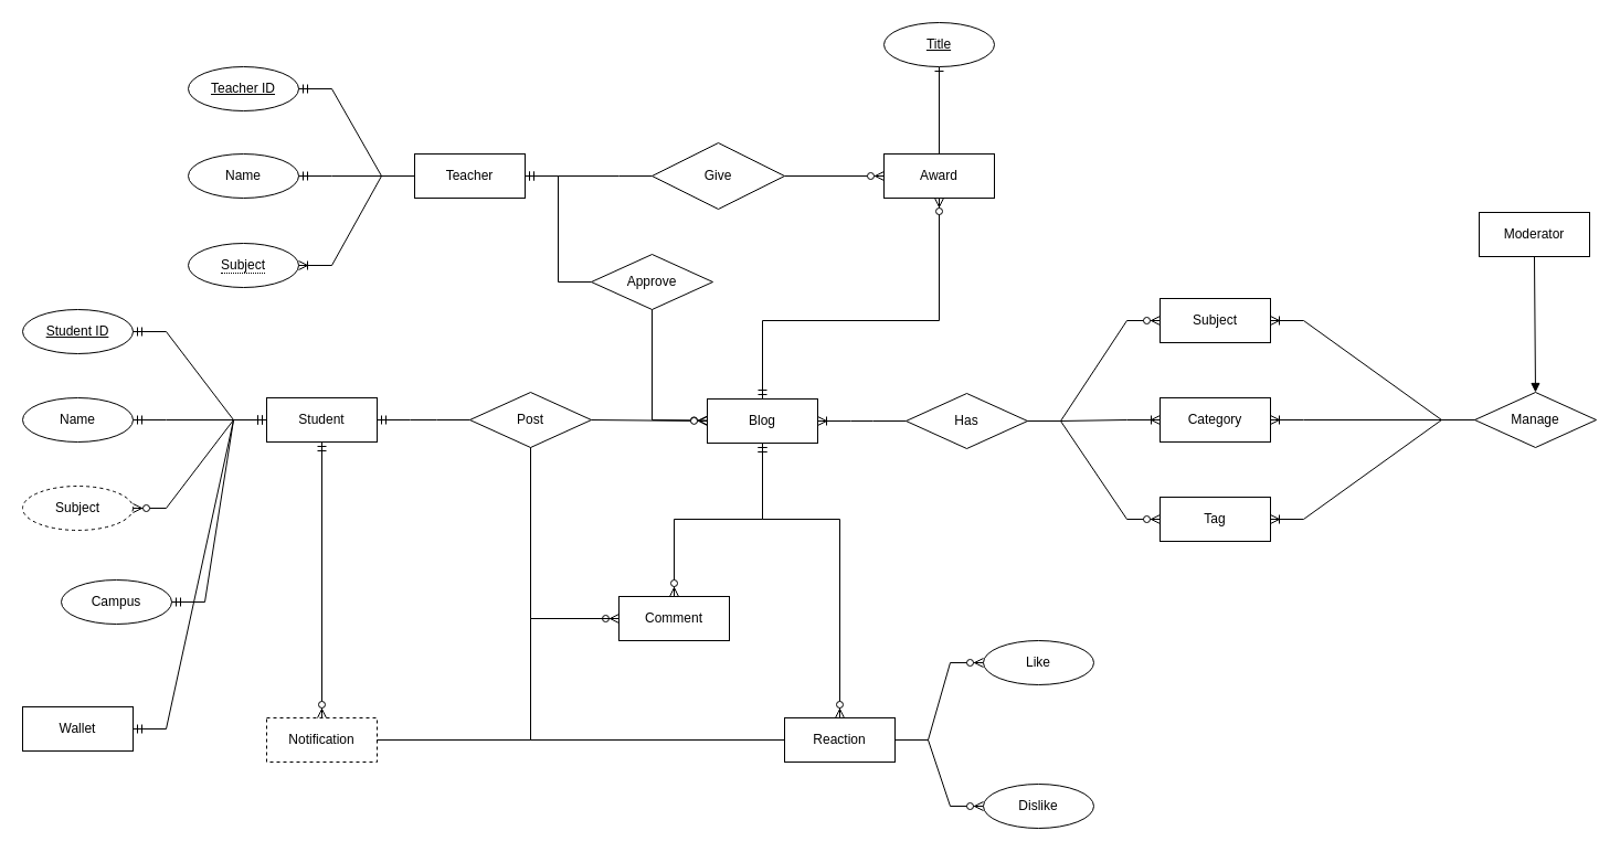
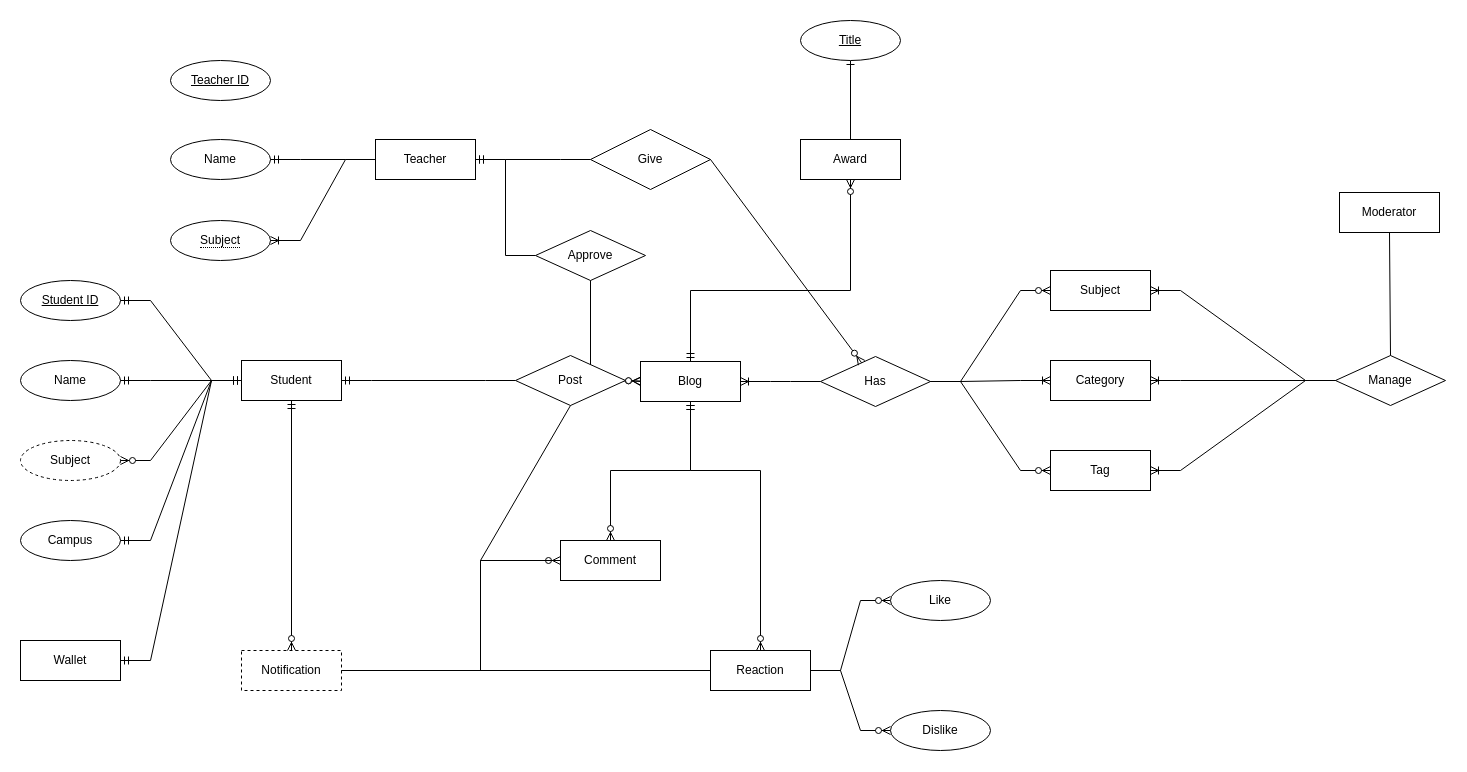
  <mxCell id="0" />
  <mxCell id="1" parent="0" />
  <mxCell id="2" value="Student" style="whiteSpace=wrap;html=1;align=center;" vertex="1" parent="1"><mxGeometry x="241" y="360" width="100" height="40" as="geometry" /></mxCell>
  <mxCell id="3" value="Teacher" style="whiteSpace=wrap;html=1;align=center;" vertex="1" parent="1"><mxGeometry x="375" y="139" width="100" height="40" as="geometry" /></mxCell>
  <mxCell id="4" value="Moderator" style="whiteSpace=wrap;html=1;align=center;" vertex="1" parent="1"><mxGeometry x="1339" y="192" width="100" height="40" as="geometry" /></mxCell>
  <mxCell id="5" value="Blog" style="whiteSpace=wrap;html=1;align=center;" vertex="1" parent="1"><mxGeometry x="640" y="361" width="100" height="40" as="geometry" /></mxCell>
  <mxCell id="6" value="Approve" style="shape=rhombus;perimeter=rhombusPerimeter;whiteSpace=wrap;html=1;align=center;" vertex="1" parent="1"><mxGeometry x="535" y="230" width="110" height="50" as="geometry" /></mxCell>
  <mxCell id="7" value="Student ID" style="ellipse;whiteSpace=wrap;html=1;align=center;fontStyle=4;" vertex="1" parent="1"><mxGeometry x="20" y="280" width="100" height="40" as="geometry" /></mxCell>
  <mxCell id="8" value="Name" style="ellipse;whiteSpace=wrap;html=1;align=center;" vertex="1" parent="1"><mxGeometry x="20" y="360" width="100" height="40" as="geometry" /></mxCell>
  <mxCell id="9" value="" style="edgeStyle=entityRelationEdgeStyle;fontSize=12;html=1;endArrow=ERmandOne;rounded=0;entryX=1;entryY=0.5;entryDx=0;entryDy=0;exitX=0;exitY=0.5;exitDx=0;exitDy=0;" edge="1" parent="1" source="6" target="3"><mxGeometry width="100" height="100" relative="1" as="geometry"><mxPoint x="555" as="sourcePoint" y="170" /><mxPoint x="635" y="34" as="targetPoint" /></mxGeometry></mxCell>
  <mxCell id="10" value="" style="fontSize=12;html=1;endArrow=ERzeroToMany;endFill=1;rounded=0;exitX=0.5;exitY=1;exitDx=0;exitDy=0;" edge="1" parent="1" source="6" target="5"><mxGeometry width="100" height="100" relative="1" as="geometry"><mxPoint x="620" y="180" as="sourcePoint" /><mxPoint x="550" y="470" as="targetPoint" /><Array as="points"><mxPoint x="590" y="380" /></Array></mxGeometry></mxCell>
  <mxCell id="11" value="Teacher ID" style="ellipse;whiteSpace=wrap;html=1;align=center;fontStyle=4;" vertex="1" parent="1"><mxGeometry x="170" y="60" width="100" height="40" as="geometry" /></mxCell>
  <mxCell id="12" value="Name" style="ellipse;whiteSpace=wrap;html=1;align=center;" vertex="1" parent="1"><mxGeometry x="170" y="139" width="100" height="40" as="geometry" /></mxCell>
  <mxCell id="13" value="Subject" style="ellipse;whiteSpace=wrap;html=1;align=center;dashed=1;" vertex="1" parent="1"><mxGeometry x="20" y="440" width="100" height="40" as="geometry" /></mxCell>
  <mxCell id="14" value="&lt;span style=&quot;border-bottom: 1px dotted&quot;&gt;Subject&lt;/span&gt;" style="ellipse;whiteSpace=wrap;html=1;align=center;" vertex="1" parent="1"><mxGeometry x="170" y="220" width="100" height="40" as="geometry" /></mxCell>
- <mxCell id="15" value="Post" style="shape=rhombus;perimeter=rhombusPerimeter;whiteSpace=wrap;html=1;align=center;" vertex="1" parent="1"><mxGeometry x="425" y="355" width="110" height="50" as="geometry" /></mxCell>
+ <mxCell id="15" value="Post" style="shape=rhombus;perimeter=rhombusPerimeter;whiteSpace=wrap;html=1;align=center;" vertex="1" parent="1"><mxGeometry x="515" y="355" width="110" height="50" as="geometry" /></mxCell>
  <mxCell id="16" value="" style="edgeStyle=entityRelationEdgeStyle;fontSize=12;html=1;endArrow=ERmandOne;rounded=0;entryX=1;entryY=0.5;entryDx=0;entryDy=0;exitX=0;exitY=0.5;exitDx=0;exitDy=0;" edge="1" parent="1" source="15" target="2"><mxGeometry width="100" height="100" relative="1" as="geometry"><mxPoint x="540" y="440" as="sourcePoint" /><mxPoint x="410" y="485" as="targetPoint" /></mxGeometry></mxCell>
  <mxCell id="17" value="" style="fontSize=12;html=1;endArrow=ERzeroToMany;endFill=1;rounded=0;exitX=1;exitY=0.5;exitDx=0;exitDy=0;entryX=0;entryY=0.5;entryDx=0;entryDy=0;" edge="1" parent="1" source="15" target="5"><mxGeometry width="100" height="100" relative="1" as="geometry"><mxPoint x="675" y="549" as="sourcePoint" /><mxPoint x="675" y="410" as="targetPoint" /></mxGeometry></mxCell>
  <mxCell id="18" value="Has" style="shape=rhombus;perimeter=rhombusPerimeter;whiteSpace=wrap;html=1;align=center;" vertex="1" parent="1"><mxGeometry x="820" y="356" width="110" height="50" as="geometry" /></mxCell>
  <mxCell id="19" value="" style="edgeStyle=entityRelationEdgeStyle;fontSize=12;html=1;endArrow=ERzeroToMany;endFill=1;rounded=0;exitX=1;exitY=0.5;exitDx=0;exitDy=0;entryX=0;entryY=0.5;entryDx=0;entryDy=0;" edge="1" parent="1" source="18" target="20"><mxGeometry width="100" height="100" relative="1" as="geometry"><mxPoint x="880" y="540" as="sourcePoint" /><mxPoint x="1010" y="290" as="targetPoint" /></mxGeometry></mxCell>
  <mxCell id="20" value="Subject" style="whiteSpace=wrap;html=1;align=center;" vertex="1" parent="1"><mxGeometry x="1050" y="270" width="100" height="40" as="geometry" /></mxCell>
  <mxCell id="21" value="" style="edgeStyle=entityRelationEdgeStyle;fontSize=12;html=1;endArrow=ERoneToMany;rounded=0;exitX=1;exitY=0.5;exitDx=0;exitDy=0;" edge="1" parent="1" source="18" target="22"><mxGeometry width="100" height="100" relative="1" as="geometry"><mxPoint x="880" y="540" as="sourcePoint" /><mxPoint x="1040" y="430" as="targetPoint" /></mxGeometry></mxCell>
  <mxCell id="22" value="Category" style="whiteSpace=wrap;html=1;align=center;" vertex="1" parent="1"><mxGeometry x="1050" y="360" width="100" height="40" as="geometry" /></mxCell>
  <mxCell id="23" value="" style="edgeStyle=entityRelationEdgeStyle;fontSize=12;html=1;endArrow=ERzeroToMany;endFill=1;rounded=0;exitX=1;exitY=0.5;exitDx=0;exitDy=0;" edge="1" parent="1" source="18" target="24"><mxGeometry width="100" height="100" relative="1" as="geometry"><mxPoint x="880" y="540" as="sourcePoint" /><mxPoint x="1050" y="470" as="targetPoint" /></mxGeometry></mxCell>
  <mxCell id="24" value="Tag" style="whiteSpace=wrap;html=1;align=center;" vertex="1" parent="1"><mxGeometry x="1050" y="450" width="100" height="40" as="geometry" /></mxCell>
  <mxCell id="25" value="" style="edgeStyle=entityRelationEdgeStyle;fontSize=12;html=1;endArrow=ERmandOne;rounded=0;entryX=1;entryY=0.5;entryDx=0;entryDy=0;exitX=0;exitY=0.5;exitDx=0;exitDy=0;" edge="1" parent="1" source="26" target="3"><mxGeometry width="100" height="100" relative="1" as="geometry"><mxPoint x="610" as="sourcePoint" y="170" /><mxPoint x="640" y="137.82" as="targetPoint" /></mxGeometry></mxCell>
  <mxCell id="26" value="Give" style="shape=rhombus;perimeter=rhombusPerimeter;whiteSpace=wrap;html=1;align=center;" vertex="1" parent="1"><mxGeometry x="590" y="129" width="120" height="60" as="geometry" /></mxCell>
- <mxCell id="27" value="" style="fontSize=12;html=1;endArrow=ERzeroToMany;endFill=1;rounded=0;exitX=1;exitY=0.5;exitDx=0;exitDy=0;entryX=0;entryY=0.5;entryDx=0;entryDy=0;" edge="1" parent="1" source="26" target="28"><mxGeometry width="100" height="100" relative="1" as="geometry"><mxPoint x="760" y="189" as="sourcePoint" /><mxPoint x="790" y="159" as="targetPoint" /></mxGeometry></mxCell>
+ <mxCell id="27" value="" style="fontSize=12;html=1;endArrow=ERzeroToMany;endFill=1;rounded=0;exitX=1;exitY=0.5;exitDx=0;exitDy=0;" edge="1" parent="1" source="26" target="18"><mxGeometry width="100" height="100" relative="1" as="geometry"><mxPoint x="760" y="189" as="sourcePoint" /><mxPoint x="790" y="159" as="targetPoint" /></mxGeometry></mxCell>
  <mxCell id="28" value="Award" style="whiteSpace=wrap;html=1;align=center;" vertex="1" parent="1"><mxGeometry x="800" y="139" width="100" height="40" as="geometry" /></mxCell>
  <mxCell id="29" value="" style="fontSize=12;html=1;endArrow=ERzeroToMany;startArrow=ERmandOne;rounded=0;exitX=0.5;exitY=0;exitDx=0;exitDy=0;entryX=0.5;entryY=1;entryDx=0;entryDy=0;" edge="1" parent="1" source="5"><mxGeometry width="100" height="100" relative="1" as="geometry"><mxPoint x="687" y="360" as="sourcePoint" /><mxPoint x="850" y="179" as="targetPoint" /><Array as="points"><mxPoint x="690" y="290" /><mxPoint x="850" y="290" /></Array></mxGeometry></mxCell>
  <mxCell id="30" value="" style="edgeStyle=entityRelationEdgeStyle;fontSize=12;html=1;endArrow=ERmandOne;rounded=0;exitX=0;exitY=0.5;exitDx=0;exitDy=0;entryX=1;entryY=0.5;entryDx=0;entryDy=0;" edge="1" parent="1" source="2" target="7"><mxGeometry width="100" height="100" relative="1" as="geometry"><mxPoint x="210" y="310" as="sourcePoint" /><mxPoint x="310" y="210" as="targetPoint" /></mxGeometry></mxCell>
  <mxCell id="31" value="" style="edgeStyle=entityRelationEdgeStyle;fontSize=12;html=1;endArrow=ERmandOne;rounded=0;exitX=0;exitY=0.5;exitDx=0;exitDy=0;entryX=1;entryY=0.5;entryDx=0;entryDy=0;" edge="1" parent="1" source="2" target="8"><mxGeometry width="100" height="100" relative="1" as="geometry"><mxPoint x="250" y="390" as="sourcePoint" /><mxPoint x="110" y="310" as="targetPoint" /></mxGeometry></mxCell>
- <mxCell id="32" value="" style="edgeStyle=entityRelationEdgeStyle;fontSize=12;html=1;endArrow=ERmandOne;rounded=0;exitX=0;exitY=0.5;exitDx=0;exitDy=0;entryX=1;entryY=0.5;entryDx=0;entryDy=0;" edge="1" parent="1" source="3" target="11"><mxGeometry width="100" height="100" relative="1" as="geometry"><mxPoint x="250" y="390" as="sourcePoint" /><mxPoint x="150" y="310" as="targetPoint" /></mxGeometry></mxCell>
  <mxCell id="33" value="" style="edgeStyle=entityRelationEdgeStyle;fontSize=12;html=1;endArrow=ERmandOne;rounded=0;exitX=0;exitY=0.5;exitDx=0;exitDy=0;entryX=1;entryY=0.5;entryDx=0;entryDy=0;" edge="1" parent="1" source="3" target="12"><mxGeometry width="100" height="100" relative="1" as="geometry"><mxPoint x="250" y="390" as="sourcePoint" /><mxPoint x="150" y="390" as="targetPoint" /></mxGeometry></mxCell>
  <mxCell id="34" value="" style="edgeStyle=entityRelationEdgeStyle;fontSize=12;html=1;endArrow=ERoneToMany;rounded=0;exitX=0;exitY=0.5;exitDx=0;exitDy=0;entryX=1;entryY=0.5;entryDx=0;entryDy=0;" edge="1" parent="1" source="3" target="14"><mxGeometry width="100" height="100" relative="1" as="geometry"><mxPoint x="210" y="310" as="sourcePoint" /><mxPoint x="310" y="210" as="targetPoint" /></mxGeometry></mxCell>
  <mxCell id="35" value="" style="fontSize=12;html=1;endArrow=ERone;endFill=1;rounded=0;exitX=0.5;exitY=0;exitDx=0;exitDy=0;entryX=0.5;entryY=1;entryDx=0;entryDy=0;" edge="1" parent="1" source="28" target="36"><mxGeometry width="100" height="100" relative="1" as="geometry"><mxPoint x="810" y="310" as="sourcePoint" /><mxPoint x="850" y="60" as="targetPoint" /></mxGeometry></mxCell>
  <mxCell id="36" value="Title" style="ellipse;whiteSpace=wrap;html=1;align=center;fontStyle=4;" vertex="1" parent="1"><mxGeometry x="800" y="20" width="100" height="40" as="geometry" /></mxCell>
  <mxCell id="37" value="" style="fontSize=12;html=1;endArrow=ERzeroToMany;startArrow=ERmandOne;rounded=0;exitX=0.5;exitY=1;exitDx=0;exitDy=0;entryX=0.5;entryY=0;entryDx=0;entryDy=0;" edge="1" parent="1" source="5" target="38"><mxGeometry width="100" height="100" relative="1" as="geometry"><mxPoint x="700" y="371" as="sourcePoint" /><mxPoint x="610" y="520" as="targetPoint" /><Array as="points"><mxPoint x="690" y="470" /><mxPoint x="610" y="470" /></Array></mxGeometry></mxCell>
  <mxCell id="38" value="Comment" style="whiteSpace=wrap;html=1;align=center;" vertex="1" parent="1"><mxGeometry x="560" y="540" width="100" height="40" as="geometry" /></mxCell>
  <mxCell id="39" value="" style="fontSize=12;html=1;endArrow=ERzeroToMany;startArrow=ERmandOne;rounded=0;exitX=0.5;exitY=1;exitDx=0;exitDy=0;" edge="1" parent="1" source="5" target="40"><mxGeometry width="100" height="100" relative="1" as="geometry"><mxPoint x="700" y="411" as="sourcePoint" /><mxPoint x="760" y="540" as="targetPoint" /><Array as="points"><mxPoint x="690" y="470" /><mxPoint x="760" y="470" /></Array></mxGeometry></mxCell>
  <mxCell id="40" value="Reaction" style="whiteSpace=wrap;html=1;align=center;" vertex="1" parent="1"><mxGeometry x="710" y="650" width="100" height="40" as="geometry" /></mxCell>
  <mxCell id="41" value="" style="fontSize=12;html=1;endArrow=ERzeroToMany;endFill=1;rounded=0;exitX=0.5;exitY=1;exitDx=0;exitDy=0;entryX=0;entryY=0.5;entryDx=0;entryDy=0;" edge="1" parent="1" source="15" target="38"><mxGeometry width="100" height="100" relative="1" as="geometry"><mxPoint x="550" y="390" as="sourcePoint" /><mxPoint x="650" y="391" as="targetPoint" /><Array as="points"><mxPoint x="480" y="560" /></Array></mxGeometry></mxCell>
  <mxCell id="42" value="" style="edgeStyle=entityRelationEdgeStyle;fontSize=12;html=1;endArrow=ERzeroToMany;endFill=1;rounded=0;exitX=1;exitY=0.5;exitDx=0;exitDy=0;" edge="1" parent="1" source="40" target="43"><mxGeometry width="100" height="100" relative="1" as="geometry"><mxPoint x="740" y="570" as="sourcePoint" /><mxPoint x="930" y="590" as="targetPoint" /></mxGeometry></mxCell>
  <mxCell id="43" value="Like" style="ellipse;whiteSpace=wrap;html=1;align=center;" vertex="1" parent="1"><mxGeometry x="890" y="580" width="100" height="40" as="geometry" /></mxCell>
  <mxCell id="44" value="" style="edgeStyle=entityRelationEdgeStyle;fontSize=12;html=1;endArrow=ERzeroToMany;endFill=1;rounded=0;exitX=1;exitY=0.5;exitDx=0;exitDy=0;" edge="1" parent="1" source="40" target="45"><mxGeometry width="100" height="100" relative="1" as="geometry"><mxPoint x="820" y="680" as="sourcePoint" /><mxPoint x="900" y="720" as="targetPoint" /></mxGeometry></mxCell>
  <mxCell id="45" value="Dislike" style="ellipse;whiteSpace=wrap;html=1;align=center;" vertex="1" parent="1"><mxGeometry x="890" y="710" width="100" height="40" as="geometry" /></mxCell>
  <mxCell id="46" value="" style="edgeStyle=entityRelationEdgeStyle;fontSize=12;html=1;endArrow=ERzeroToMany;startArrow=ERmandOne;rounded=0;exitX=0;exitY=0.5;exitDx=0;exitDy=0;entryX=1;entryY=0.5;entryDx=0;entryDy=0;" edge="1" parent="1" source="2" target="13"><mxGeometry width="100" height="100" relative="1" as="geometry"><mxPoint x="160" y="570" as="sourcePoint" /><mxPoint x="260" y="470" as="targetPoint" /></mxGeometry></mxCell>
  <mxCell id="47" value="Wallet" style="whiteSpace=wrap;html=1;align=center;" vertex="1" parent="1"><mxGeometry x="20" y="640" width="100" height="40" as="geometry" /></mxCell>
  <mxCell id="48" value="Manage" style="shape=rhombus;perimeter=rhombusPerimeter;whiteSpace=wrap;html=1;align=center;" vertex="1" parent="1"><mxGeometry x="1335" y="355" width="110" height="50" as="geometry" /></mxCell>
  <mxCell id="49" value="" style="edgeStyle=entityRelationEdgeStyle;fontSize=12;html=1;endArrow=ERoneToMany;rounded=0;exitX=0;exitY=0.5;exitDx=0;exitDy=0;entryX=1;entryY=0.5;entryDx=0;entryDy=0;" edge="1" parent="1" source="48" target="20"><mxGeometry width="100" height="100" relative="1" as="geometry"><mxPoint x="1230" y="360" as="sourcePoint" /><mxPoint x="1200" y="430" as="targetPoint" /></mxGeometry></mxCell>
  <mxCell id="50" value="" style="edgeStyle=entityRelationEdgeStyle;fontSize=12;html=1;endArrow=ERoneToMany;rounded=0;exitX=0;exitY=0.5;exitDx=0;exitDy=0;entryX=1;entryY=0.5;entryDx=0;entryDy=0;" edge="1" parent="1" source="48" target="22"><mxGeometry width="100" height="100" relative="1" as="geometry"><mxPoint x="950" y="400" as="sourcePoint" /><mxPoint x="1070" y="400" as="targetPoint" /></mxGeometry></mxCell>
  <mxCell id="51" value="" style="edgeStyle=entityRelationEdgeStyle;fontSize=12;html=1;endArrow=ERoneToMany;rounded=0;exitX=0;exitY=0.5;exitDx=0;exitDy=0;entryX=1;entryY=0.5;entryDx=0;entryDy=0;" edge="1" parent="1" source="48" target="24"><mxGeometry width="100" height="100" relative="1" as="geometry"><mxPoint x="1345" y="390" as="sourcePoint" /><mxPoint x="1160" y="390" as="targetPoint" /></mxGeometry></mxCell>
- <mxCell id="52" value="" style="endArrow=block;html=1;rounded=0;exitX=0.5;exitY=1;exitDx=0;exitDy=0;entryX=0.5;entryY=0;entryDx=0;entryDy=0;" edge="1" parent="1" source="4" target="48"><mxGeometry relative="1" as="geometry"><mxPoint x="1200" y="420" as="sourcePoint" /><mxPoint x="1360" y="420" as="targetPoint" /></mxGeometry></mxCell>
- <mxCell id="53" value="Campus" style="ellipse;whiteSpace=wrap;html=1;align=center;" vertex="1" parent="1"><mxGeometry x="55" y="525" width="100" height="40" as="geometry" /></mxCell>
+ <mxCell id="52" value="" style="endArrow=none;html=1;rounded=0;exitX=0.5;exitY=1;exitDx=0;exitDy=0;entryX=0.5;entryY=0;entryDx=0;entryDy=0;" edge="1" parent="1" source="4" target="48"><mxGeometry relative="1" as="geometry"><mxPoint x="1200" y="420" as="sourcePoint" /><mxPoint x="1360" y="420" as="targetPoint" /></mxGeometry></mxCell>
+ <mxCell id="53" value="Campus" style="ellipse;whiteSpace=wrap;html=1;align=center;" vertex="1" parent="1"><mxGeometry x="20" y="520" width="100" height="40" as="geometry" /></mxCell>
  <mxCell id="54" value="" style="edgeStyle=entityRelationEdgeStyle;fontSize=12;html=1;endArrow=ERmandOne;startArrow=ERmandOne;rounded=0;exitX=1;exitY=0.5;exitDx=0;exitDy=0;entryX=0;entryY=0.5;entryDx=0;entryDy=0;" edge="1" parent="1" source="53" target="2"><mxGeometry width="100" height="100" relative="1" as="geometry"><mxPoint x="50" y="470" as="sourcePoint" /><mxPoint x="150" y="370" as="targetPoint" /></mxGeometry></mxCell>
  <mxCell id="55" value="" style="edgeStyle=entityRelationEdgeStyle;fontSize=12;html=1;endArrow=ERmandOne;startArrow=ERmandOne;rounded=0;entryX=0;entryY=0.5;entryDx=0;entryDy=0;exitX=1;exitY=0.5;exitDx=0;exitDy=0;" edge="1" parent="1" source="47" target="2"><mxGeometry width="100" height="100" relative="1" as="geometry"><mxPoint x="300" y="710" as="sourcePoint" /><mxPoint x="400" y="610" as="targetPoint" /></mxGeometry></mxCell>
  <mxCell id="56" value="Notification" style="whiteSpace=wrap;html=1;align=center;dashed=1;" vertex="1" parent="1"><mxGeometry x="241" y="650" width="100" height="40" as="geometry" /></mxCell>
  <mxCell id="57" value="" style="fontSize=12;html=1;endArrow=ERzeroToMany;startArrow=ERmandOne;rounded=0;entryX=0.5;entryY=0;entryDx=0;entryDy=0;exitX=0.5;exitY=1;exitDx=0;exitDy=0;" edge="1" parent="1" source="2" target="56"><mxGeometry width="100" height="100" relative="1" as="geometry"><mxPoint x="380" y="600" as="sourcePoint" /><mxPoint x="600" y="490" as="targetPoint" /></mxGeometry></mxCell>
  <mxCell id="58" value="" style="endArrow=none;html=1;rounded=0;exitX=1;exitY=0.5;exitDx=0;exitDy=0;entryX=0;entryY=0.5;entryDx=0;entryDy=0;" edge="1" parent="1" source="56" target="40"><mxGeometry relative="1" as="geometry"><mxPoint x="470" y="540" as="sourcePoint" /><mxPoint x="630" y="540" as="targetPoint" /></mxGeometry></mxCell>
  <mxCell id="59" value="" style="endArrow=none;html=1;rounded=0;exitX=1;exitY=0.5;exitDx=0;exitDy=0;entryX=0;entryY=0.5;entryDx=0;entryDy=0;" edge="1" parent="1" source="56" target="38"><mxGeometry relative="1" as="geometry"><mxPoint x="470" y="540" as="sourcePoint" /><mxPoint x="520" y="630" as="targetPoint" /><Array as="points"><mxPoint x="480" y="670" /><mxPoint x="480" y="560" /></Array></mxGeometry></mxCell>
  <mxCell id="60" value="" style="edgeStyle=entityRelationEdgeStyle;fontSize=12;html=1;endArrow=ERoneToMany;rounded=0;entryX=1;entryY=0.5;entryDx=0;entryDy=0;exitX=0;exitY=0.5;exitDx=0;exitDy=0;" edge="1" parent="1" source="18" target="5"><mxGeometry width="100" height="100" relative="1" as="geometry"><mxPoint x="760" y="430" as="sourcePoint" /><mxPoint x="1020" y="490" as="targetPoint" /></mxGeometry></mxCell>
